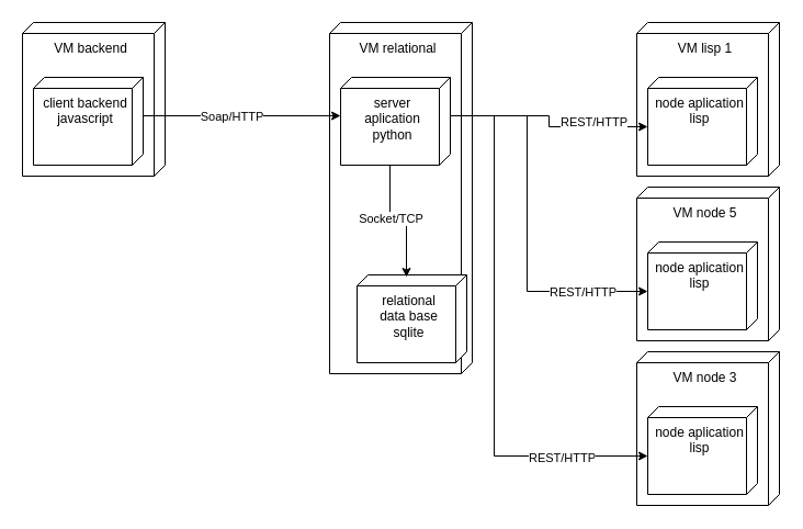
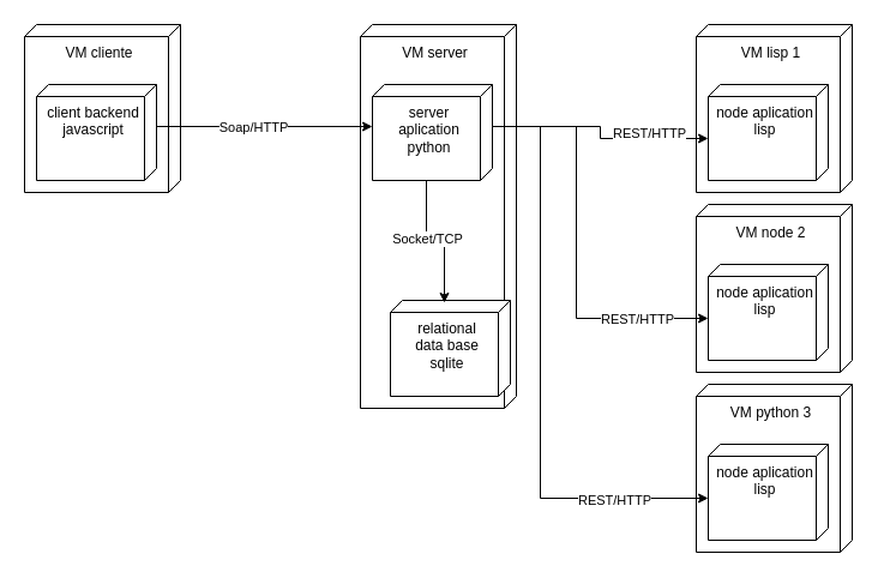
  <mxCell id="0" />
  <mxCell id="1" parent="0" />
- <mxCell id="2" value="VM backend" style="verticalAlign=top;align=center;shape=cube;size=10;direction=south;fontStyle=0;html=1;boundedLbl=1;spacingLeft=5;whiteSpace=wrap;" vertex="1" parent="1"><mxGeometry x="20" y="20" width="130" height="140" as="geometry" /></mxCell>
+ <mxCell id="2" value="VM cliente" style="verticalAlign=top;align=center;shape=cube;size=10;direction=south;fontStyle=0;html=1;boundedLbl=1;spacingLeft=5;whiteSpace=wrap;" vertex="1" parent="1"><mxGeometry x="20" y="20" width="130" height="140" as="geometry" /></mxCell>
  <mxCell id="3" value="client backend&lt;br&gt;javascript" style="verticalAlign=top;align=center;shape=cube;size=10;direction=south;html=1;boundedLbl=1;spacingLeft=5;whiteSpace=wrap;" vertex="1" parent="2"><mxGeometry width="100" height="80" relative="1" as="geometry"><mxPoint x="10" y="50" as="offset" /></mxGeometry></mxCell>
- <mxCell id="4" value="VM relational" style="verticalAlign=top;align=center;shape=cube;size=10;direction=south;fontStyle=0;html=1;boundedLbl=1;spacingLeft=5;whiteSpace=wrap;" vertex="1" parent="1"><mxGeometry x="300" y="20" width="130" height="320" as="geometry" /></mxCell>
+ <mxCell id="4" value="VM server" style="verticalAlign=top;align=center;shape=cube;size=10;direction=south;fontStyle=0;html=1;boundedLbl=1;spacingLeft=5;whiteSpace=wrap;" vertex="1" parent="1"><mxGeometry x="300" y="20" width="130" height="320" as="geometry" /></mxCell>
  <mxCell id="5" value="server aplication&lt;br&gt;python" style="verticalAlign=top;align=center;shape=cube;size=10;direction=south;html=1;boundedLbl=1;spacingLeft=5;whiteSpace=wrap;" vertex="1" parent="4"><mxGeometry width="100" height="80" relative="1" as="geometry"><mxPoint x="10" y="50" as="offset" /></mxGeometry></mxCell>
  <mxCell id="6" value="relational&lt;div&gt;data base&lt;br&gt;sqlite&lt;/div&gt;" style="verticalAlign=top;align=center;shape=cube;size=10;direction=south;html=1;boundedLbl=1;spacingLeft=5;whiteSpace=wrap;" vertex="1" parent="4"><mxGeometry x="25" y="230" width="100" height="80" as="geometry" /></mxCell>
  <mxCell id="7" style="edgeStyle=orthogonalEdgeStyle;rounded=0;orthogonalLoop=1;jettySize=auto;html=1;exitX=0;exitY=0;exitDx=80;exitDy=55;exitPerimeter=0;entryX=0.025;entryY=0.55;entryDx=0;entryDy=0;entryPerimeter=0;" edge="1" parent="4" source="5" target="6"><mxGeometry relative="1" as="geometry" /></mxCell>
  <mxCell id="8" value="Socket/TCP" style="edgeLabel;html=1;align=center;verticalAlign=middle;resizable=0;points=[];" vertex="1" connectable="0" parent="7"><mxGeometry x="-0.145" y="2" relative="1" as="geometry"><mxPoint as="offset" /></mxGeometry></mxCell>
  <mxCell id="9" value="VM lisp 1" style="verticalAlign=top;align=center;shape=cube;size=10;direction=south;fontStyle=0;html=1;boundedLbl=1;spacingLeft=5;whiteSpace=wrap;" vertex="1" parent="1"><mxGeometry x="580" y="20" width="130" height="140" as="geometry" /></mxCell>
  <mxCell id="10" value="node aplication&lt;br&gt;lisp" style="verticalAlign=top;align=center;shape=cube;size=10;direction=south;html=1;boundedLbl=1;spacingLeft=5;whiteSpace=wrap;" vertex="1" parent="9"><mxGeometry width="100" height="80" relative="1" as="geometry"><mxPoint x="10" y="50" as="offset" /></mxGeometry></mxCell>
- <mxCell id="11" value="VM node 5" style="verticalAlign=top;align=center;shape=cube;size=10;direction=south;fontStyle=0;html=1;boundedLbl=1;spacingLeft=5;whiteSpace=wrap;" vertex="1" parent="1"><mxGeometry x="580" y="170" width="130" height="140" as="geometry" /></mxCell>
+ <mxCell id="11" value="VM node 2" style="verticalAlign=top;align=center;shape=cube;size=10;direction=south;fontStyle=0;html=1;boundedLbl=1;spacingLeft=5;whiteSpace=wrap;" vertex="1" parent="1"><mxGeometry x="580" y="170" width="130" height="140" as="geometry" /></mxCell>
  <mxCell id="12" value="node aplication&lt;br&gt;lisp" style="verticalAlign=top;align=center;shape=cube;size=10;direction=south;html=1;boundedLbl=1;spacingLeft=5;whiteSpace=wrap;" vertex="1" parent="11"><mxGeometry width="100" height="80" relative="1" as="geometry"><mxPoint x="10" y="50" as="offset" /></mxGeometry></mxCell>
- <mxCell id="13" value="VM node 3" style="verticalAlign=top;align=center;shape=cube;size=10;direction=south;fontStyle=0;html=1;boundedLbl=1;spacingLeft=5;whiteSpace=wrap;" vertex="1" parent="1"><mxGeometry x="580" y="320" width="130" height="140" as="geometry" /></mxCell>
+ <mxCell id="13" value="VM python 3" style="verticalAlign=top;align=center;shape=cube;size=10;direction=south;fontStyle=0;html=1;boundedLbl=1;spacingLeft=5;whiteSpace=wrap;" vertex="1" parent="1"><mxGeometry x="580" y="320" width="130" height="140" as="geometry" /></mxCell>
  <mxCell id="14" value="node aplication&lt;br&gt;lisp" style="verticalAlign=top;align=center;shape=cube;size=10;direction=south;html=1;boundedLbl=1;spacingLeft=5;whiteSpace=wrap;" vertex="1" parent="13"><mxGeometry width="100" height="80" relative="1" as="geometry"><mxPoint x="10" y="50" as="offset" /></mxGeometry></mxCell>
  <mxCell id="15" style="edgeStyle=orthogonalEdgeStyle;rounded=0;orthogonalLoop=1;jettySize=auto;html=1;exitX=0;exitY=0;exitDx=35;exitDy=0;exitPerimeter=0;entryX=0;entryY=0;entryDx=45;entryDy=100;entryPerimeter=0;" edge="1" parent="1" source="5" target="10"><mxGeometry relative="1" as="geometry" /></mxCell>
  <mxCell id="16" value="REST/HTTP" style="edgeLabel;html=1;align=center;verticalAlign=middle;resizable=0;points=[];" vertex="1" connectable="0" parent="15"><mxGeometry y="1" relative="1" as="geometry"><mxPoint x="39" as="offset" /></mxGeometry></mxCell>
  <mxCell id="17" style="edgeStyle=orthogonalEdgeStyle;rounded=0;orthogonalLoop=1;jettySize=auto;html=1;exitX=0;exitY=0;exitDx=35;exitDy=0;exitPerimeter=0;entryX=0;entryY=0;entryDx=45;entryDy=100;entryPerimeter=0;" edge="1" parent="1" source="5" target="12"><mxGeometry relative="1" as="geometry"><Array as="points"><mxPoint x="480" y="105" /><mxPoint x="480" y="265" /></Array></mxGeometry></mxCell>
  <mxCell id="18" value="REST/HTTP" style="edgeLabel;html=1;align=center;verticalAlign=middle;resizable=0;points=[];" vertex="1" connectable="0" parent="17"><mxGeometry x="0.647" relative="1" as="geometry"><mxPoint as="offset" /></mxGeometry></mxCell>
  <mxCell id="19" style="edgeStyle=orthogonalEdgeStyle;rounded=0;orthogonalLoop=1;jettySize=auto;html=1;exitX=0;exitY=0;exitDx=35;exitDy=0;exitPerimeter=0;entryX=0;entryY=0;entryDx=45;entryDy=100;entryPerimeter=0;" edge="1" parent="1" source="5" target="14"><mxGeometry relative="1" as="geometry"><Array as="points"><mxPoint x="450" y="105" /><mxPoint x="450" y="415" /></Array></mxGeometry></mxCell>
  <mxCell id="20" value="REST/HTTP" style="edgeLabel;html=1;align=center;verticalAlign=middle;resizable=0;points=[];" vertex="1" connectable="0" parent="19"><mxGeometry x="0.678" y="-1" relative="1" as="geometry"><mxPoint as="offset" /></mxGeometry></mxCell>
  <mxCell id="21" style="edgeStyle=orthogonalEdgeStyle;rounded=0;orthogonalLoop=1;jettySize=auto;html=1;exitX=0;exitY=0;exitDx=35;exitDy=0;exitPerimeter=0;entryX=0.438;entryY=1;entryDx=0;entryDy=0;entryPerimeter=0;" edge="1" parent="1" source="3" target="5"><mxGeometry relative="1" as="geometry"><mxPoint x="260" y="100" as="targetPoint" /><Array as="points" /></mxGeometry></mxCell>
  <mxCell id="22" value="Soap/HTTP" style="edgeLabel;html=1;align=center;verticalAlign=middle;resizable=0;points=[];" vertex="1" connectable="0" parent="21"><mxGeometry x="-0.1" relative="1" as="geometry"><mxPoint as="offset" /></mxGeometry></mxCell>
